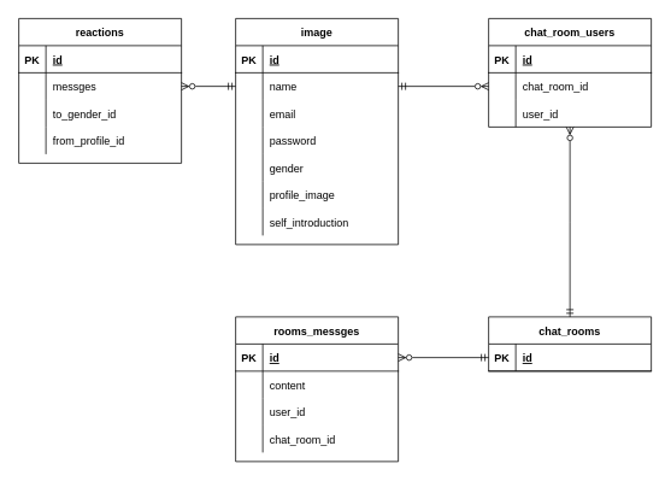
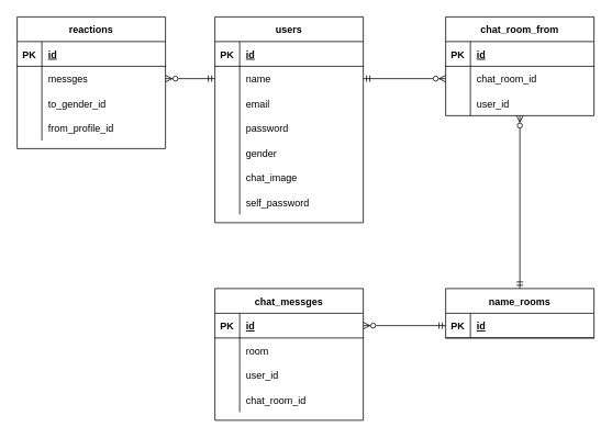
  <mxCell id="0" />
  <mxCell id="1" parent="0" />
  <mxCell id="2" value="reactions" style="shape=table;startSize=30;container=1;collapsible=1;childLayout=tableLayout;fixedRows=1;rowLines=0;fontStyle=1;align=center;resizeLast=1;" vertex="1" parent="1"><mxGeometry x="20" y="20" width="180" height="160" as="geometry" /></mxCell>
  <mxCell id="3" value="" style="shape=tableRow;horizontal=0;startSize=0;swimlaneHead=0;swimlaneBody=0;fillColor=none;collapsible=0;dropTarget=0;points=[[0,0.5],[1,0.5]];portConstraint=eastwest;top=0;left=0;right=0;bottom=1;" vertex="1" parent="2"><mxGeometry y="30" width="180" height="30" as="geometry" /></mxCell>
  <mxCell id="4" value="PK" style="shape=partialRectangle;connectable=0;fillColor=none;top=0;left=0;bottom=0;right=0;fontStyle=1;overflow=hidden;" vertex="1" parent="3"><mxGeometry width="30" height="30" as="geometry"><mxRectangle width="30" height="30" as="alternateBounds" /></mxGeometry></mxCell>
  <mxCell id="5" value="id" style="shape=partialRectangle;connectable=0;fillColor=none;top=0;left=0;bottom=0;right=0;align=left;spacingLeft=6;fontStyle=5;overflow=hidden;" vertex="1" parent="3"><mxGeometry x="30" width="150" height="30" as="geometry"><mxRectangle width="150" height="30" as="alternateBounds" /></mxGeometry></mxCell>
  <mxCell id="6" value="" style="shape=tableRow;horizontal=0;startSize=0;swimlaneHead=0;swimlaneBody=0;fillColor=none;collapsible=0;dropTarget=0;points=[[0,0.5],[1,0.5]];portConstraint=eastwest;top=0;left=0;right=0;bottom=0;" vertex="1" parent="2"><mxGeometry y="60" width="180" height="30" as="geometry" /></mxCell>
  <mxCell id="7" value="" style="shape=partialRectangle;connectable=0;fillColor=none;top=0;left=0;bottom=0;right=0;editable=1;overflow=hidden;" vertex="1" parent="6"><mxGeometry width="30" height="30" as="geometry"><mxRectangle width="30" height="30" as="alternateBounds" /></mxGeometry></mxCell>
  <mxCell id="8" value="messges" style="shape=partialRectangle;connectable=0;fillColor=none;top=0;left=0;bottom=0;right=0;align=left;spacingLeft=6;overflow=hidden;" vertex="1" parent="6"><mxGeometry x="30" width="150" height="30" as="geometry"><mxRectangle width="150" height="30" as="alternateBounds" /></mxGeometry></mxCell>
  <mxCell id="9" value="" style="shape=tableRow;horizontal=0;startSize=0;swimlaneHead=0;swimlaneBody=0;fillColor=none;collapsible=0;dropTarget=0;points=[[0,0.5],[1,0.5]];portConstraint=eastwest;top=0;left=0;right=0;bottom=0;" vertex="1" parent="2"><mxGeometry y="90" width="180" height="30" as="geometry" /></mxCell>
  <mxCell id="10" value="" style="shape=partialRectangle;connectable=0;fillColor=none;top=0;left=0;bottom=0;right=0;editable=1;overflow=hidden;" vertex="1" parent="9"><mxGeometry width="30" height="30" as="geometry"><mxRectangle width="30" height="30" as="alternateBounds" /></mxGeometry></mxCell>
  <mxCell id="11" value="to_gender_id" style="shape=partialRectangle;connectable=0;fillColor=none;top=0;left=0;bottom=0;right=0;align=left;spacingLeft=6;overflow=hidden;" vertex="1" parent="9"><mxGeometry x="30" width="150" height="30" as="geometry"><mxRectangle width="150" height="30" as="alternateBounds" /></mxGeometry></mxCell>
  <mxCell id="12" value="" style="shape=tableRow;horizontal=0;startSize=0;swimlaneHead=0;swimlaneBody=0;fillColor=none;collapsible=0;dropTarget=0;points=[[0,0.5],[1,0.5]];portConstraint=eastwest;top=0;left=0;right=0;bottom=0;" vertex="1" parent="2"><mxGeometry y="120" width="180" height="30" as="geometry" /></mxCell>
  <mxCell id="13" value="" style="shape=partialRectangle;connectable=0;fillColor=none;top=0;left=0;bottom=0;right=0;editable=1;overflow=hidden;" vertex="1" parent="12"><mxGeometry width="30" height="30" as="geometry"><mxRectangle width="30" height="30" as="alternateBounds" /></mxGeometry></mxCell>
  <mxCell id="14" value="from_profile_id" style="shape=partialRectangle;connectable=0;fillColor=none;top=0;left=0;bottom=0;right=0;align=left;spacingLeft=6;overflow=hidden;" vertex="1" parent="12"><mxGeometry x="30" width="150" height="30" as="geometry"><mxRectangle width="150" height="30" as="alternateBounds" /></mxGeometry></mxCell>
- <mxCell id="15" value="image" style="shape=table;startSize=30;container=1;collapsible=1;childLayout=tableLayout;fixedRows=1;rowLines=0;fontStyle=1;align=center;resizeLast=1;" vertex="1" parent="1"><mxGeometry x="260" y="20" width="180" height="250" as="geometry" /></mxCell>
+ <mxCell id="15" value="users" style="shape=table;startSize=30;container=1;collapsible=1;childLayout=tableLayout;fixedRows=1;rowLines=0;fontStyle=1;align=center;resizeLast=1;" vertex="1" parent="1"><mxGeometry x="260" y="20" width="180" height="250" as="geometry" /></mxCell>
  <mxCell id="16" value="" style="shape=tableRow;horizontal=0;startSize=0;swimlaneHead=0;swimlaneBody=0;fillColor=none;collapsible=0;dropTarget=0;points=[[0,0.5],[1,0.5]];portConstraint=eastwest;top=0;left=0;right=0;bottom=1;" vertex="1" parent="15"><mxGeometry y="30" width="180" height="30" as="geometry" /></mxCell>
  <mxCell id="17" value="PK" style="shape=partialRectangle;connectable=0;fillColor=none;top=0;left=0;bottom=0;right=0;fontStyle=1;overflow=hidden;" vertex="1" parent="16"><mxGeometry width="30" height="30" as="geometry"><mxRectangle width="30" height="30" as="alternateBounds" /></mxGeometry></mxCell>
  <mxCell id="18" value="id" style="shape=partialRectangle;connectable=0;fillColor=none;top=0;left=0;bottom=0;right=0;align=left;spacingLeft=6;fontStyle=5;overflow=hidden;" vertex="1" parent="16"><mxGeometry x="30" width="150" height="30" as="geometry"><mxRectangle width="150" height="30" as="alternateBounds" /></mxGeometry></mxCell>
  <mxCell id="19" value="" style="shape=tableRow;horizontal=0;startSize=0;swimlaneHead=0;swimlaneBody=0;fillColor=none;collapsible=0;dropTarget=0;points=[[0,0.5],[1,0.5]];portConstraint=eastwest;top=0;left=0;right=0;bottom=0;" vertex="1" parent="15"><mxGeometry y="60" width="180" height="30" as="geometry" /></mxCell>
  <mxCell id="20" value="" style="shape=partialRectangle;connectable=0;fillColor=none;top=0;left=0;bottom=0;right=0;editable=1;overflow=hidden;" vertex="1" parent="19"><mxGeometry width="30" height="30" as="geometry"><mxRectangle width="30" height="30" as="alternateBounds" /></mxGeometry></mxCell>
  <mxCell id="21" value="name" style="shape=partialRectangle;connectable=0;fillColor=none;top=0;left=0;bottom=0;right=0;align=left;spacingLeft=6;overflow=hidden;" vertex="1" parent="19"><mxGeometry x="30" width="150" height="30" as="geometry"><mxRectangle width="150" height="30" as="alternateBounds" /></mxGeometry></mxCell>
  <mxCell id="22" value="" style="shape=tableRow;horizontal=0;startSize=0;swimlaneHead=0;swimlaneBody=0;fillColor=none;collapsible=0;dropTarget=0;points=[[0,0.5],[1,0.5]];portConstraint=eastwest;top=0;left=0;right=0;bottom=0;" vertex="1" parent="15"><mxGeometry y="90" width="180" height="30" as="geometry" /></mxCell>
  <mxCell id="23" value="" style="shape=partialRectangle;connectable=0;fillColor=none;top=0;left=0;bottom=0;right=0;editable=1;overflow=hidden;" vertex="1" parent="22"><mxGeometry width="30" height="30" as="geometry"><mxRectangle width="30" height="30" as="alternateBounds" /></mxGeometry></mxCell>
  <mxCell id="24" value="email " style="shape=partialRectangle;connectable=0;fillColor=none;top=0;left=0;bottom=0;right=0;align=left;spacingLeft=6;overflow=hidden;" vertex="1" parent="22"><mxGeometry x="30" width="150" height="30" as="geometry"><mxRectangle width="150" height="30" as="alternateBounds" /></mxGeometry></mxCell>
  <mxCell id="25" value="" style="shape=tableRow;horizontal=0;startSize=0;swimlaneHead=0;swimlaneBody=0;fillColor=none;collapsible=0;dropTarget=0;points=[[0,0.5],[1,0.5]];portConstraint=eastwest;top=0;left=0;right=0;bottom=0;" vertex="1" parent="15"><mxGeometry y="120" width="180" height="30" as="geometry" /></mxCell>
  <mxCell id="26" value="" style="shape=partialRectangle;connectable=0;fillColor=none;top=0;left=0;bottom=0;right=0;editable=1;overflow=hidden;" vertex="1" parent="25"><mxGeometry width="30" height="30" as="geometry"><mxRectangle width="30" height="30" as="alternateBounds" /></mxGeometry></mxCell>
  <mxCell id="27" value="password" style="shape=partialRectangle;connectable=0;fillColor=none;top=0;left=0;bottom=0;right=0;align=left;spacingLeft=6;overflow=hidden;" vertex="1" parent="25"><mxGeometry x="30" width="150" height="30" as="geometry"><mxRectangle width="150" height="30" as="alternateBounds" /></mxGeometry></mxCell>
  <mxCell id="28" value="" style="shape=tableRow;horizontal=0;startSize=0;swimlaneHead=0;swimlaneBody=0;fillColor=none;collapsible=0;dropTarget=0;points=[[0,0.5],[1,0.5]];portConstraint=eastwest;top=0;left=0;right=0;bottom=0;" vertex="1" parent="15"><mxGeometry y="150" width="180" height="30" as="geometry" /></mxCell>
  <mxCell id="29" value="" style="shape=partialRectangle;connectable=0;fillColor=none;top=0;left=0;bottom=0;right=0;editable=1;overflow=hidden;" vertex="1" parent="28"><mxGeometry width="30" height="30" as="geometry"><mxRectangle width="30" height="30" as="alternateBounds" /></mxGeometry></mxCell>
  <mxCell id="30" value="gender" style="shape=partialRectangle;connectable=0;fillColor=none;top=0;left=0;bottom=0;right=0;align=left;spacingLeft=6;overflow=hidden;" vertex="1" parent="28"><mxGeometry x="30" width="150" height="30" as="geometry"><mxRectangle width="150" height="30" as="alternateBounds" /></mxGeometry></mxCell>
  <mxCell id="31" value="" style="shape=tableRow;horizontal=0;startSize=0;swimlaneHead=0;swimlaneBody=0;fillColor=none;collapsible=0;dropTarget=0;points=[[0,0.5],[1,0.5]];portConstraint=eastwest;top=0;left=0;right=0;bottom=0;" vertex="1" parent="15"><mxGeometry y="180" width="180" height="30" as="geometry" /></mxCell>
  <mxCell id="32" value="" style="shape=partialRectangle;connectable=0;fillColor=none;top=0;left=0;bottom=0;right=0;editable=1;overflow=hidden;" vertex="1" parent="31"><mxGeometry width="30" height="30" as="geometry"><mxRectangle width="30" height="30" as="alternateBounds" /></mxGeometry></mxCell>
- <mxCell id="33" value="profile_image" style="shape=partialRectangle;connectable=0;fillColor=none;top=0;left=0;bottom=0;right=0;align=left;spacingLeft=6;overflow=hidden;" vertex="1" parent="31"><mxGeometry x="30" width="150" height="30" as="geometry"><mxRectangle width="150" height="30" as="alternateBounds" /></mxGeometry></mxCell>
+ <mxCell id="33" value="chat_image" style="shape=partialRectangle;connectable=0;fillColor=none;top=0;left=0;bottom=0;right=0;align=left;spacingLeft=6;overflow=hidden;" vertex="1" parent="31"><mxGeometry x="30" width="150" height="30" as="geometry"><mxRectangle width="150" height="30" as="alternateBounds" /></mxGeometry></mxCell>
  <mxCell id="34" value="" style="shape=tableRow;horizontal=0;startSize=0;swimlaneHead=0;swimlaneBody=0;fillColor=none;collapsible=0;dropTarget=0;points=[[0,0.5],[1,0.5]];portConstraint=eastwest;top=0;left=0;right=0;bottom=0;" vertex="1" parent="15"><mxGeometry y="210" width="180" height="30" as="geometry" /></mxCell>
  <mxCell id="35" value="" style="shape=partialRectangle;connectable=0;fillColor=none;top=0;left=0;bottom=0;right=0;editable=1;overflow=hidden;" vertex="1" parent="34"><mxGeometry width="30" height="30" as="geometry"><mxRectangle width="30" height="30" as="alternateBounds" /></mxGeometry></mxCell>
- <mxCell id="36" value="self_introduction" style="shape=partialRectangle;connectable=0;fillColor=none;top=0;left=0;bottom=0;right=0;align=left;spacingLeft=6;overflow=hidden;" vertex="1" parent="34"><mxGeometry x="30" width="150" height="30" as="geometry"><mxRectangle width="150" height="30" as="alternateBounds" /></mxGeometry></mxCell>
- <mxCell id="37" value="chat_room_users" style="shape=table;startSize=30;container=1;collapsible=1;childLayout=tableLayout;fixedRows=1;rowLines=0;fontStyle=1;align=center;resizeLast=1;" vertex="1" parent="1"><mxGeometry x="540" y="20" width="180" height="120" as="geometry" /></mxCell>
+ <mxCell id="36" value="self_password" style="shape=partialRectangle;connectable=0;fillColor=none;top=0;left=0;bottom=0;right=0;align=left;spacingLeft=6;overflow=hidden;" vertex="1" parent="34"><mxGeometry x="30" width="150" height="30" as="geometry"><mxRectangle width="150" height="30" as="alternateBounds" /></mxGeometry></mxCell>
+ <mxCell id="37" value="chat_room_from" style="shape=table;startSize=30;container=1;collapsible=1;childLayout=tableLayout;fixedRows=1;rowLines=0;fontStyle=1;align=center;resizeLast=1;" vertex="1" parent="1"><mxGeometry x="540" y="20" width="180" height="120" as="geometry" /></mxCell>
  <mxCell id="38" value="" style="shape=tableRow;horizontal=0;startSize=0;swimlaneHead=0;swimlaneBody=0;fillColor=none;collapsible=0;dropTarget=0;points=[[0,0.5],[1,0.5]];portConstraint=eastwest;top=0;left=0;right=0;bottom=1;" vertex="1" parent="37"><mxGeometry y="30" width="180" height="30" as="geometry" /></mxCell>
  <mxCell id="39" value="PK" style="shape=partialRectangle;connectable=0;fillColor=none;top=0;left=0;bottom=0;right=0;fontStyle=1;overflow=hidden;" vertex="1" parent="38"><mxGeometry width="30" height="30" as="geometry"><mxRectangle width="30" height="30" as="alternateBounds" /></mxGeometry></mxCell>
  <mxCell id="40" value="id" style="shape=partialRectangle;connectable=0;fillColor=none;top=0;left=0;bottom=0;right=0;align=left;spacingLeft=6;fontStyle=5;overflow=hidden;" vertex="1" parent="38"><mxGeometry x="30" width="150" height="30" as="geometry"><mxRectangle width="150" height="30" as="alternateBounds" /></mxGeometry></mxCell>
  <mxCell id="41" value="" style="shape=tableRow;horizontal=0;startSize=0;swimlaneHead=0;swimlaneBody=0;fillColor=none;collapsible=0;dropTarget=0;points=[[0,0.5],[1,0.5]];portConstraint=eastwest;top=0;left=0;right=0;bottom=0;" vertex="1" parent="37"><mxGeometry y="60" width="180" height="30" as="geometry" /></mxCell>
  <mxCell id="42" value="" style="shape=partialRectangle;connectable=0;fillColor=none;top=0;left=0;bottom=0;right=0;editable=1;overflow=hidden;" vertex="1" parent="41"><mxGeometry width="30" height="30" as="geometry"><mxRectangle width="30" height="30" as="alternateBounds" /></mxGeometry></mxCell>
  <mxCell id="43" value="chat_room_id" style="shape=partialRectangle;connectable=0;fillColor=none;top=0;left=0;bottom=0;right=0;align=left;spacingLeft=6;overflow=hidden;" vertex="1" parent="41"><mxGeometry x="30" width="150" height="30" as="geometry"><mxRectangle width="150" height="30" as="alternateBounds" /></mxGeometry></mxCell>
  <mxCell id="44" value="" style="shape=tableRow;horizontal=0;startSize=0;swimlaneHead=0;swimlaneBody=0;fillColor=none;collapsible=0;dropTarget=0;points=[[0,0.5],[1,0.5]];portConstraint=eastwest;top=0;left=0;right=0;bottom=0;" vertex="1" parent="37"><mxGeometry y="90" width="180" height="30" as="geometry" /></mxCell>
  <mxCell id="45" value="" style="shape=partialRectangle;connectable=0;fillColor=none;top=0;left=0;bottom=0;right=0;editable=1;overflow=hidden;" vertex="1" parent="44"><mxGeometry width="30" height="30" as="geometry"><mxRectangle width="30" height="30" as="alternateBounds" /></mxGeometry></mxCell>
  <mxCell id="46" value="user_id" style="shape=partialRectangle;connectable=0;fillColor=none;top=0;left=0;bottom=0;right=0;align=left;spacingLeft=6;overflow=hidden;" vertex="1" parent="44"><mxGeometry x="30" width="150" height="30" as="geometry"><mxRectangle width="150" height="30" as="alternateBounds" /></mxGeometry></mxCell>
- <mxCell id="47" value="chat_rooms" style="shape=table;startSize=30;container=1;collapsible=1;childLayout=tableLayout;fixedRows=1;rowLines=0;fontStyle=1;align=center;resizeLast=1;" vertex="1" parent="1"><mxGeometry x="540" y="350" width="180" height="60" as="geometry" /></mxCell>
+ <mxCell id="47" value="name_rooms" style="shape=table;startSize=30;container=1;collapsible=1;childLayout=tableLayout;fixedRows=1;rowLines=0;fontStyle=1;align=center;resizeLast=1;" vertex="1" parent="1"><mxGeometry x="540" y="350" width="180" height="60" as="geometry" /></mxCell>
  <mxCell id="48" value="" style="shape=tableRow;horizontal=0;startSize=0;swimlaneHead=0;swimlaneBody=0;fillColor=none;collapsible=0;dropTarget=0;points=[[0,0.5],[1,0.5]];portConstraint=eastwest;top=0;left=0;right=0;bottom=1;" vertex="1" parent="47"><mxGeometry y="30" width="180" height="30" as="geometry" /></mxCell>
  <mxCell id="49" value="PK" style="shape=partialRectangle;connectable=0;fillColor=none;top=0;left=0;bottom=0;right=0;fontStyle=1;overflow=hidden;" vertex="1" parent="48"><mxGeometry width="30" height="30" as="geometry"><mxRectangle width="30" height="30" as="alternateBounds" /></mxGeometry></mxCell>
  <mxCell id="50" value="id" style="shape=partialRectangle;connectable=0;fillColor=none;top=0;left=0;bottom=0;right=0;align=left;spacingLeft=6;fontStyle=5;overflow=hidden;" vertex="1" parent="48"><mxGeometry x="30" width="150" height="30" as="geometry"><mxRectangle width="150" height="30" as="alternateBounds" /></mxGeometry></mxCell>
- <mxCell id="51" value="rooms_messges" style="shape=table;startSize=30;container=1;collapsible=1;childLayout=tableLayout;fixedRows=1;rowLines=0;fontStyle=1;align=center;resizeLast=1;" vertex="1" parent="1"><mxGeometry x="260" y="350" width="180" height="160" as="geometry" /></mxCell>
+ <mxCell id="51" value="chat_messges" style="shape=table;startSize=30;container=1;collapsible=1;childLayout=tableLayout;fixedRows=1;rowLines=0;fontStyle=1;align=center;resizeLast=1;" vertex="1" parent="1"><mxGeometry x="260" y="350" width="180" height="160" as="geometry" /></mxCell>
  <mxCell id="52" value="" style="shape=tableRow;horizontal=0;startSize=0;swimlaneHead=0;swimlaneBody=0;fillColor=none;collapsible=0;dropTarget=0;points=[[0,0.5],[1,0.5]];portConstraint=eastwest;top=0;left=0;right=0;bottom=1;" vertex="1" parent="51"><mxGeometry y="30" width="180" height="30" as="geometry" /></mxCell>
  <mxCell id="53" value="PK" style="shape=partialRectangle;connectable=0;fillColor=none;top=0;left=0;bottom=0;right=0;fontStyle=1;overflow=hidden;" vertex="1" parent="52"><mxGeometry width="30" height="30" as="geometry"><mxRectangle width="30" height="30" as="alternateBounds" /></mxGeometry></mxCell>
  <mxCell id="54" value="id" style="shape=partialRectangle;connectable=0;fillColor=none;top=0;left=0;bottom=0;right=0;align=left;spacingLeft=6;fontStyle=5;overflow=hidden;" vertex="1" parent="52"><mxGeometry x="30" width="150" height="30" as="geometry"><mxRectangle width="150" height="30" as="alternateBounds" /></mxGeometry></mxCell>
  <mxCell id="55" value="" style="shape=tableRow;horizontal=0;startSize=0;swimlaneHead=0;swimlaneBody=0;fillColor=none;collapsible=0;dropTarget=0;points=[[0,0.5],[1,0.5]];portConstraint=eastwest;top=0;left=0;right=0;bottom=0;" vertex="1" parent="51"><mxGeometry y="60" width="180" height="30" as="geometry" /></mxCell>
  <mxCell id="56" value="" style="shape=partialRectangle;connectable=0;fillColor=none;top=0;left=0;bottom=0;right=0;editable=1;overflow=hidden;" vertex="1" parent="55"><mxGeometry width="30" height="30" as="geometry"><mxRectangle width="30" height="30" as="alternateBounds" /></mxGeometry></mxCell>
- <mxCell id="57" value="content" style="shape=partialRectangle;connectable=0;fillColor=none;top=0;left=0;bottom=0;right=0;align=left;spacingLeft=6;overflow=hidden;" vertex="1" parent="55"><mxGeometry x="30" width="150" height="30" as="geometry"><mxRectangle width="150" height="30" as="alternateBounds" /></mxGeometry></mxCell>
+ <mxCell id="57" value="room" style="shape=partialRectangle;connectable=0;fillColor=none;top=0;left=0;bottom=0;right=0;align=left;spacingLeft=6;overflow=hidden;" vertex="1" parent="55"><mxGeometry x="30" width="150" height="30" as="geometry"><mxRectangle width="150" height="30" as="alternateBounds" /></mxGeometry></mxCell>
  <mxCell id="58" value="" style="shape=tableRow;horizontal=0;startSize=0;swimlaneHead=0;swimlaneBody=0;fillColor=none;collapsible=0;dropTarget=0;points=[[0,0.5],[1,0.5]];portConstraint=eastwest;top=0;left=0;right=0;bottom=0;" vertex="1" parent="51"><mxGeometry y="90" width="180" height="30" as="geometry" /></mxCell>
  <mxCell id="59" value="" style="shape=partialRectangle;connectable=0;fillColor=none;top=0;left=0;bottom=0;right=0;editable=1;overflow=hidden;" vertex="1" parent="58"><mxGeometry width="30" height="30" as="geometry"><mxRectangle width="30" height="30" as="alternateBounds" /></mxGeometry></mxCell>
  <mxCell id="60" value="user_id" style="shape=partialRectangle;connectable=0;fillColor=none;top=0;left=0;bottom=0;right=0;align=left;spacingLeft=6;overflow=hidden;" vertex="1" parent="58"><mxGeometry x="30" width="150" height="30" as="geometry"><mxRectangle width="150" height="30" as="alternateBounds" /></mxGeometry></mxCell>
  <mxCell id="61" value="" style="shape=tableRow;horizontal=0;startSize=0;swimlaneHead=0;swimlaneBody=0;fillColor=none;collapsible=0;dropTarget=0;points=[[0,0.5],[1,0.5]];portConstraint=eastwest;top=0;left=0;right=0;bottom=0;" vertex="1" parent="51"><mxGeometry y="120" width="180" height="30" as="geometry" /></mxCell>
  <mxCell id="62" value="" style="shape=partialRectangle;connectable=0;fillColor=none;top=0;left=0;bottom=0;right=0;editable=1;overflow=hidden;" vertex="1" parent="61"><mxGeometry width="30" height="30" as="geometry"><mxRectangle width="30" height="30" as="alternateBounds" /></mxGeometry></mxCell>
  <mxCell id="63" value="chat_room_id" style="shape=partialRectangle;connectable=0;fillColor=none;top=0;left=0;bottom=0;right=0;align=left;spacingLeft=6;overflow=hidden;" vertex="1" parent="61"><mxGeometry x="30" width="150" height="30" as="geometry"><mxRectangle width="150" height="30" as="alternateBounds" /></mxGeometry></mxCell>
  <mxCell id="64" style="edgeStyle=orthogonalEdgeStyle;rounded=0;orthogonalLoop=1;jettySize=auto;html=1;exitX=1;exitY=0.5;exitDx=0;exitDy=0;entryX=0;entryY=0.5;entryDx=0;entryDy=0;endArrow=ERmandOne;endFill=0;startArrow=ERzeroToMany;startFill=0;" edge="1" parent="1" source="6" target="19"><mxGeometry relative="1" as="geometry" /></mxCell>
  <mxCell id="65" style="edgeStyle=orthogonalEdgeStyle;rounded=0;orthogonalLoop=1;jettySize=auto;html=1;exitX=0;exitY=0.5;exitDx=0;exitDy=0;startArrow=ERzeroToMany;startFill=0;endArrow=ERmandOne;endFill=0;entryX=1;entryY=0.5;entryDx=0;entryDy=0;" edge="1" parent="1" source="41" target="19"><mxGeometry relative="1" as="geometry"><mxPoint x="500" y="140" as="targetPoint" /></mxGeometry></mxCell>
  <mxCell id="66" style="edgeStyle=orthogonalEdgeStyle;rounded=0;orthogonalLoop=1;jettySize=auto;html=1;exitX=0.5;exitY=1;exitDx=0;exitDy=0;startArrow=ERzeroToMany;startFill=0;endArrow=ERmandOne;endFill=0;exitPerimeter=0;" edge="1" parent="1" source="44"><mxGeometry relative="1" as="geometry"><mxPoint x="620" y="270" as="sourcePoint" /><mxPoint x="630" y="350" as="targetPoint" /></mxGeometry></mxCell>
  <mxCell id="67" style="edgeStyle=orthogonalEdgeStyle;rounded=0;orthogonalLoop=1;jettySize=auto;html=1;exitX=1;exitY=0.5;exitDx=0;exitDy=0;startArrow=ERzeroToMany;startFill=0;endArrow=ERmandOne;endFill=0;entryX=0;entryY=0.5;entryDx=0;entryDy=0;" edge="1" parent="1" source="52" target="48"><mxGeometry relative="1" as="geometry"><mxPoint x="640" y="150" as="sourcePoint" /><mxPoint x="640" y="360" as="targetPoint" /></mxGeometry></mxCell>
